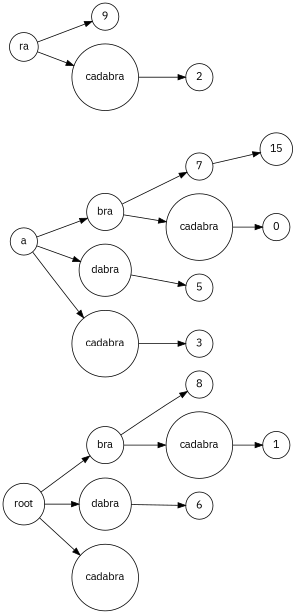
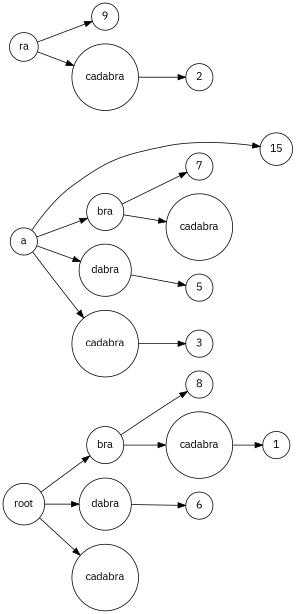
  digraph {
    fontname="IBM Plex Sans"
    rankdir=LR
    node [fontname="IBM Plex Sans" shape=circle]
    edge [fontname="IBM Plex Sans"]
    n1 [label=root]
    n2 [label=bra]
    n3 [label=dabra]
    n4 [label=cadabra]
    n5 [label=a]
    n6 [label=15]
    n7 [label=bra]
    n8 [label=dabra]
    n9 [label=cadabra]
    n10 [label=ra]
    n11 [label=9]
    n12 [label=cadabra]
    n13 [label=8]
    n14 [label=cadabra]
    n15 [label=6]
    n16 [label=7]
    n17 [label=cadabra]
    n18 [label=5]
    n19 [label=3]
-   n20 [label=0]
    n21 [label=2]
    n22 [label=1]
    n1 -> n2
    n1 -> n3
    n1 -> n4
    n2 -> n13
    n2 -> n14
    n3 -> n15
-   n16 -> n6
+   n5 -> n6
    n5 -> n7
    n5 -> n8
    n5 -> n9
    n7 -> n16
    n7 -> n17
    n8 -> n18
    n9 -> n19
    n10 -> n11
    n10 -> n12
    n12 -> n21
    n14 -> n22
-   n17 -> n20
  }
